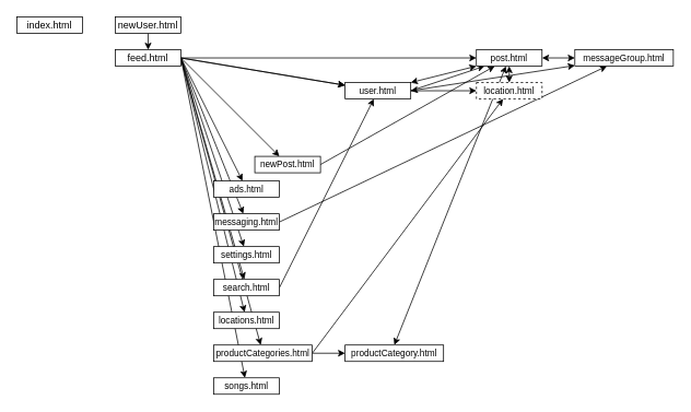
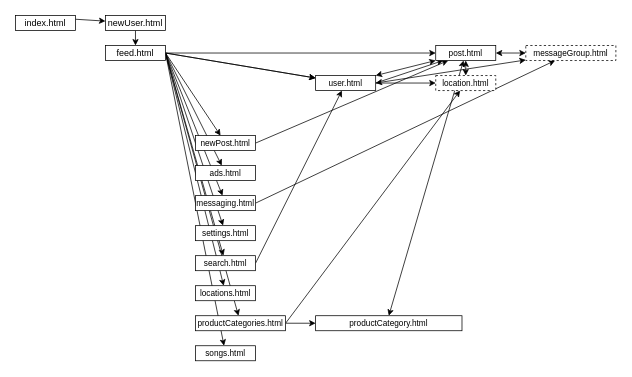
  <mxCell id="0" />
  <mxCell id="1" parent="0" />
+ <mxCell id="2" style="rounded=0;orthogonalLoop=1;jettySize=auto;html=1;exitX=1;exitY=0.25;exitDx=0;exitDy=0;startArrow=none;startFill=0;" edge="1" parent="1" source="3" target="17"><mxGeometry relative="1" as="geometry" /></mxCell>
  <mxCell id="3" value="index.html" style="rounded=0;whiteSpace=wrap;html=1;" vertex="1" parent="1"><mxGeometry y="20" width="80" height="20" as="geometry" x="20" /></mxCell>
  <mxCell id="4" style="edgeStyle=none;shape=connector;rounded=0;orthogonalLoop=1;jettySize=auto;html=1;exitX=1;exitY=0.5;exitDx=0;exitDy=0;labelBackgroundColor=default;strokeColor=default;align=center;verticalAlign=middle;fontFamily=Helvetica;fontSize=11;fontColor=default;startArrow=none;startFill=0;endArrow=classic;" edge="1" parent="1" source="15" target="35"><mxGeometry relative="1" as="geometry" /></mxCell>
  <mxCell id="5" style="edgeStyle=none;shape=connector;rounded=0;orthogonalLoop=1;jettySize=auto;html=1;exitX=1;exitY=0.5;exitDx=0;exitDy=0;labelBackgroundColor=default;strokeColor=default;align=center;verticalAlign=middle;fontFamily=Helvetica;fontSize=11;fontColor=default;startArrow=none;startFill=0;endArrow=classic;" edge="1" parent="1" source="15" target="21"><mxGeometry relative="1" as="geometry" /></mxCell>
  <mxCell id="6" style="edgeStyle=none;shape=connector;rounded=0;orthogonalLoop=1;jettySize=auto;html=1;exitX=1;exitY=0.5;exitDx=0;exitDy=0;labelBackgroundColor=default;strokeColor=default;align=center;verticalAlign=middle;fontFamily=Helvetica;fontSize=11;fontColor=default;startArrow=none;startFill=0;endArrow=classic;" edge="1" parent="1" source="15" target="22"><mxGeometry relative="1" as="geometry" /></mxCell>
  <mxCell id="7" style="edgeStyle=none;shape=connector;rounded=0;orthogonalLoop=1;jettySize=auto;html=1;exitX=1;exitY=0.5;exitDx=0;exitDy=0;labelBackgroundColor=default;strokeColor=default;align=center;verticalAlign=middle;fontFamily=Helvetica;fontSize=11;fontColor=default;startArrow=none;startFill=0;endArrow=classic;" edge="1" parent="1" source="15" target="24"><mxGeometry relative="1" as="geometry" /></mxCell>
  <mxCell id="8" style="edgeStyle=none;shape=connector;rounded=0;orthogonalLoop=1;jettySize=auto;html=1;exitX=1;exitY=0.5;exitDx=0;exitDy=0;labelBackgroundColor=default;strokeColor=default;align=center;verticalAlign=middle;fontFamily=Helvetica;fontSize=11;fontColor=default;startArrow=none;startFill=0;endArrow=classic;" edge="1" parent="1" source="15" target="25"><mxGeometry relative="1" as="geometry" /></mxCell>
  <mxCell id="9" style="edgeStyle=none;shape=connector;rounded=0;orthogonalLoop=1;jettySize=auto;html=1;exitX=1;exitY=0.5;exitDx=0;exitDy=0;labelBackgroundColor=default;strokeColor=default;align=center;verticalAlign=middle;fontFamily=Helvetica;fontSize=11;fontColor=default;startArrow=none;startFill=0;endArrow=classic;" edge="1" parent="1" source="35" target="28"><mxGeometry relative="1" as="geometry" /></mxCell>
  <mxCell id="10" style="edgeStyle=none;shape=connector;rounded=0;orthogonalLoop=1;jettySize=auto;html=1;exitX=1;exitY=0.5;exitDx=0;exitDy=0;labelBackgroundColor=default;strokeColor=default;align=center;verticalAlign=middle;fontFamily=Helvetica;fontSize=11;fontColor=default;startArrow=none;startFill=0;endArrow=classic;" edge="1" parent="1" source="15" target="30"><mxGeometry relative="1" as="geometry" /></mxCell>
  <mxCell id="11" style="edgeStyle=none;shape=connector;rounded=0;orthogonalLoop=1;jettySize=auto;html=1;exitX=1;exitY=0.5;exitDx=0;exitDy=0;labelBackgroundColor=default;strokeColor=default;align=center;verticalAlign=middle;fontFamily=Helvetica;fontSize=11;fontColor=default;startArrow=none;startFill=0;endArrow=classic;" edge="1" parent="1" source="15" target="28"><mxGeometry relative="1" as="geometry" /></mxCell>
  <mxCell id="12" style="edgeStyle=none;shape=connector;rounded=0;orthogonalLoop=1;jettySize=auto;html=1;exitX=1;exitY=0.5;exitDx=0;exitDy=0;labelBackgroundColor=default;strokeColor=default;align=center;verticalAlign=middle;fontFamily=Helvetica;fontSize=11;fontColor=default;startArrow=none;startFill=0;endArrow=classic;" edge="1" parent="1" source="15" target="31"><mxGeometry relative="1" as="geometry" /></mxCell>
  <mxCell id="13" style="edgeStyle=none;shape=connector;rounded=0;orthogonalLoop=1;jettySize=auto;html=1;exitX=1;exitY=0.5;exitDx=0;exitDy=0;labelBackgroundColor=default;strokeColor=default;align=center;verticalAlign=middle;fontFamily=Helvetica;fontSize=11;fontColor=default;startArrow=none;startFill=0;endArrow=classic;" edge="1" parent="1" source="15" target="38"><mxGeometry relative="1" as="geometry" /></mxCell>
  <mxCell id="14" style="edgeStyle=none;shape=connector;rounded=0;orthogonalLoop=1;jettySize=auto;html=1;exitX=1;exitY=0.5;exitDx=0;exitDy=0;labelBackgroundColor=default;strokeColor=default;align=center;verticalAlign=middle;fontFamily=Helvetica;fontSize=11;fontColor=default;startArrow=none;startFill=0;endArrow=classic;" edge="1" parent="1" source="15" target="39"><mxGeometry relative="1" as="geometry" /></mxCell>
  <mxCell id="15" value="feed.html" style="rounded=0;whiteSpace=wrap;html=1;" vertex="1" parent="1"><mxGeometry x="140" y="60" width="80" height="20" as="geometry" /></mxCell>
  <mxCell id="16" style="edgeStyle=none;shape=connector;rounded=0;orthogonalLoop=1;jettySize=auto;html=1;exitX=0.5;exitY=1;exitDx=0;exitDy=0;labelBackgroundColor=default;strokeColor=default;align=center;verticalAlign=middle;fontFamily=Helvetica;fontSize=11;fontColor=default;endArrow=classic;" edge="1" parent="1" source="17" target="15"><mxGeometry relative="1" as="geometry" /></mxCell>
  <mxCell id="17" value="newUser.html" style="rounded=0;whiteSpace=wrap;html=1;" vertex="1" parent="1"><mxGeometry x="140" y="20" width="80" height="20" as="geometry" /></mxCell>
  <mxCell id="18" style="edgeStyle=none;shape=connector;rounded=0;orthogonalLoop=1;jettySize=auto;html=1;exitX=1;exitY=0;exitDx=0;exitDy=0;labelBackgroundColor=default;strokeColor=default;align=center;verticalAlign=middle;fontFamily=Helvetica;fontSize=11;fontColor=default;startArrow=classic;startFill=1;endArrow=classic;" edge="1" parent="1" source="35" target="28"><mxGeometry relative="1" as="geometry" /></mxCell>
  <mxCell id="19" style="edgeStyle=none;shape=connector;rounded=0;orthogonalLoop=1;jettySize=auto;html=1;exitX=1;exitY=0.5;exitDx=0;exitDy=0;labelBackgroundColor=default;strokeColor=default;align=center;verticalAlign=middle;fontFamily=Helvetica;fontSize=11;fontColor=default;startArrow=classic;startFill=1;endArrow=classic;" edge="1" parent="1" source="35" target="32"><mxGeometry relative="1" as="geometry" /></mxCell>
  <mxCell id="20" style="edgeStyle=none;shape=connector;rounded=0;orthogonalLoop=1;jettySize=auto;html=1;exitX=1;exitY=0.5;exitDx=0;exitDy=0;labelBackgroundColor=default;strokeColor=default;align=center;verticalAlign=middle;fontFamily=Helvetica;fontSize=11;fontColor=default;startArrow=none;startFill=0;endArrow=classic;" edge="1" parent="1" source="21" target="28"><mxGeometry relative="1" as="geometry" /></mxCell>
- <mxCell id="21" value="newPost.html" style="rounded=0;whiteSpace=wrap;html=1;fontFamily=Helvetica;fontSize=11;fontColor=default;" vertex="1" parent="1"><mxGeometry x="310" y="190" width="80" height="20" as="geometry" /></mxCell>
+ <mxCell id="21" value="newPost.html" style="rounded=0;whiteSpace=wrap;html=1;fontFamily=Helvetica;fontSize=11;fontColor=default;" vertex="1" parent="1"><mxGeometry x="260" y="180" width="80" height="20" as="geometry" /></mxCell>
  <mxCell id="22" value="ads.html" style="rounded=0;whiteSpace=wrap;html=1;fontFamily=Helvetica;fontSize=11;fontColor=default;" vertex="1" parent="1"><mxGeometry x="260" y="220" width="80" height="20" as="geometry" /></mxCell>
  <mxCell id="23" style="edgeStyle=none;shape=connector;rounded=0;orthogonalLoop=1;jettySize=auto;html=1;exitX=1;exitY=0.5;exitDx=0;exitDy=0;labelBackgroundColor=default;strokeColor=default;align=center;verticalAlign=middle;fontFamily=Helvetica;fontSize=11;fontColor=default;startArrow=none;startFill=0;endArrow=classic;" edge="1" parent="1" source="24" target="32"><mxGeometry relative="1" as="geometry" /></mxCell>
  <mxCell id="24" value="messaging.html" style="rounded=0;whiteSpace=wrap;html=1;fontFamily=Helvetica;fontSize=11;fontColor=default;" vertex="1" parent="1"><mxGeometry x="260" y="260" width="80" height="20" as="geometry" /></mxCell>
  <mxCell id="25" value="settings.html" style="rounded=0;whiteSpace=wrap;html=1;fontFamily=Helvetica;fontSize=11;fontColor=default;" vertex="1" parent="1"><mxGeometry x="260" y="300" width="80" height="20" as="geometry" /></mxCell>
  <mxCell id="26" style="edgeStyle=none;shape=connector;rounded=0;orthogonalLoop=1;jettySize=auto;html=1;exitX=1;exitY=0.5;exitDx=0;exitDy=0;labelBackgroundColor=default;strokeColor=default;align=center;verticalAlign=middle;fontFamily=Helvetica;fontSize=11;fontColor=default;startArrow=classic;startFill=1;endArrow=classic;" edge="1" parent="1" source="28" target="32"><mxGeometry relative="1" as="geometry" /></mxCell>
  <mxCell id="27" style="edgeStyle=none;shape=connector;rounded=0;orthogonalLoop=1;jettySize=auto;html=1;exitX=0.5;exitY=1;exitDx=0;exitDy=0;labelBackgroundColor=default;strokeColor=default;align=center;verticalAlign=middle;fontFamily=Helvetica;fontSize=11;fontColor=default;startArrow=classic;startFill=1;endArrow=classic;" edge="1" parent="1" source="28" target="41"><mxGeometry relative="1" as="geometry" /></mxCell>
  <mxCell id="28" value="post.html" style="rounded=0;whiteSpace=wrap;html=1;fontFamily=Helvetica;fontSize=11;fontColor=default;" vertex="1" parent="1"><mxGeometry x="580" y="60" width="80" height="20" as="geometry" /></mxCell>
  <mxCell id="29" style="edgeStyle=none;shape=connector;rounded=0;orthogonalLoop=1;jettySize=auto;html=1;exitX=1;exitY=0.5;exitDx=0;exitDy=0;labelBackgroundColor=default;strokeColor=default;align=center;verticalAlign=middle;fontFamily=Helvetica;fontSize=11;fontColor=default;startArrow=none;startFill=0;endArrow=classic;" edge="1" parent="1" source="30" target="35"><mxGeometry relative="1" as="geometry" /></mxCell>
  <mxCell id="30" value="search.html" style="rounded=0;whiteSpace=wrap;html=1;fontFamily=Helvetica;fontSize=11;fontColor=default;" vertex="1" parent="1"><mxGeometry x="260" y="340" width="80" height="20" as="geometry" /></mxCell>
  <mxCell id="31" value="locations.html" style="rounded=0;whiteSpace=wrap;html=1;fontFamily=Helvetica;fontSize=11;fontColor=default;" vertex="1" parent="1"><mxGeometry x="260" y="380" width="80" height="20" as="geometry" /></mxCell>
- <mxCell id="32" value="messageGroup.html" style="rounded=0;whiteSpace=wrap;html=1;fontFamily=Helvetica;fontSize=11;fontColor=default;" vertex="1" parent="1"><mxGeometry x="700" y="60" width="120" height="20" as="geometry" /></mxCell>
+ <mxCell id="32" value="messageGroup.html" style="rounded=0;whiteSpace=wrap;html=1;fontFamily=Helvetica;fontSize=11;fontColor=default;dashed=1;" vertex="1" parent="1"><mxGeometry x="700" y="60" width="120" height="20" as="geometry" /></mxCell>
  <mxCell id="33" value="" style="edgeStyle=none;shape=connector;rounded=0;orthogonalLoop=1;jettySize=auto;html=1;exitX=1;exitY=0.5;exitDx=0;exitDy=0;labelBackgroundColor=default;strokeColor=default;align=center;verticalAlign=middle;fontFamily=Helvetica;fontSize=11;fontColor=default;startArrow=none;startFill=0;endArrow=classic;" edge="1" parent="1" source="15" target="35"><mxGeometry relative="1" as="geometry"><mxPoint x="210" y="70" as="sourcePoint" /><mxPoint x="380" y="70" as="targetPoint" /></mxGeometry></mxCell>
  <mxCell id="34" style="edgeStyle=none;shape=connector;rounded=0;orthogonalLoop=1;jettySize=auto;html=1;exitX=1;exitY=0.5;exitDx=0;exitDy=0;labelBackgroundColor=default;strokeColor=default;align=center;verticalAlign=middle;fontFamily=Helvetica;fontSize=11;fontColor=default;startArrow=none;startFill=0;endArrow=classic;" edge="1" parent="1" source="35" target="41"><mxGeometry relative="1" as="geometry" /></mxCell>
  <mxCell id="35" value="user.html" style="rounded=0;whiteSpace=wrap;html=1;fontFamily=Helvetica;fontSize=11;fontColor=default;" vertex="1" parent="1"><mxGeometry x="420" y="100" width="80" height="20" as="geometry" /></mxCell>
  <mxCell id="36" style="edgeStyle=none;shape=connector;rounded=0;orthogonalLoop=1;jettySize=auto;html=1;exitX=1;exitY=0.5;exitDx=0;exitDy=0;labelBackgroundColor=default;strokeColor=default;align=center;verticalAlign=middle;fontFamily=Helvetica;fontSize=11;fontColor=default;startArrow=none;startFill=0;endArrow=classic;" edge="1" parent="1" source="38" target="41"><mxGeometry relative="1" as="geometry" /></mxCell>
  <mxCell id="37" style="edgeStyle=none;shape=connector;rounded=0;orthogonalLoop=1;jettySize=auto;html=1;exitX=1;exitY=0.5;exitDx=0;exitDy=0;labelBackgroundColor=default;strokeColor=default;align=center;verticalAlign=middle;fontFamily=Helvetica;fontSize=11;fontColor=default;startArrow=none;startFill=0;endArrow=classic;" edge="1" parent="1" source="38" target="42"><mxGeometry relative="1" as="geometry" /></mxCell>
  <mxCell id="38" value="productCategories.html" style="rounded=0;whiteSpace=wrap;html=1;fontFamily=Helvetica;fontSize=11;fontColor=default;" vertex="1" parent="1"><mxGeometry x="260" y="420" width="120" height="20" as="geometry" /></mxCell>
  <mxCell id="39" value="songs.html" style="rounded=0;whiteSpace=wrap;html=1;fontFamily=Helvetica;fontSize=11;fontColor=default;" vertex="1" parent="1"><mxGeometry x="260" y="460" width="80" height="20" as="geometry" /></mxCell>
  <mxCell id="40" style="edgeStyle=none;shape=connector;rounded=0;orthogonalLoop=1;jettySize=auto;html=1;exitX=0.5;exitY=0;exitDx=0;exitDy=0;labelBackgroundColor=default;strokeColor=default;align=center;verticalAlign=middle;fontFamily=Helvetica;fontSize=11;fontColor=default;startArrow=classic;startFill=1;endArrow=classic;" edge="1" parent="1" source="42" target="28"><mxGeometry relative="1" as="geometry" /></mxCell>
  <mxCell id="41" value="location.html" style="rounded=0;whiteSpace=wrap;html=1;fontFamily=Helvetica;fontSize=11;fontColor=default;dashed=1;" vertex="1" parent="1"><mxGeometry x="580" y="100" width="80" height="20" as="geometry" /></mxCell>
- <mxCell id="42" value="productCategory.html" style="rounded=0;whiteSpace=wrap;html=1;fontFamily=Helvetica;fontSize=11;fontColor=default;" vertex="1" parent="1"><mxGeometry x="420" y="420" width="120" height="20" as="geometry" /></mxCell>
+ <mxCell id="42" value="productCategory.html" style="rounded=0;whiteSpace=wrap;html=1;fontFamily=Helvetica;fontSize=11;fontColor=default;" vertex="1" parent="1"><mxGeometry x="420" y="420" width="195" height="20" as="geometry" /></mxCell>
